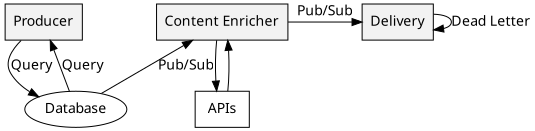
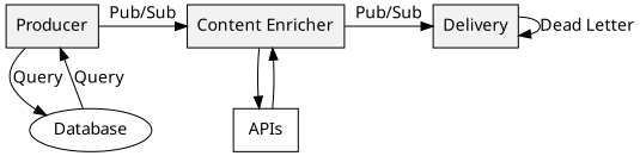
  digraph {
    fontname="Noto Sans"
    node [fillcolor=grey95 fontname="Noto Sans" shape=box style=filled]
    edge [fontname="Noto Sans"]
    n1 [label=Producer]
    n2 [label="Content Enricher"]
    n3 [label=Delivery]
    n4 [label=Database shape=ellipse fillcolor="" style=""]
    n5 [label=APIs fillcolor="" style=""]
    subgraph sub_1 {
      rank=same
      n1
      n2
      n3
    }
-   n4 -> n2 [label="Pub/Sub"]
+   n1 -> n2 [label="Pub/Sub"]
    n1 -> n4 [label=Query]
    n2 -> n3 [label="Pub/Sub"]
    n2 -> n5
    n3 -> n3 [label="Dead Letter"]
    n4 -> n1 [label=Query]
    n5 -> n2
  }
